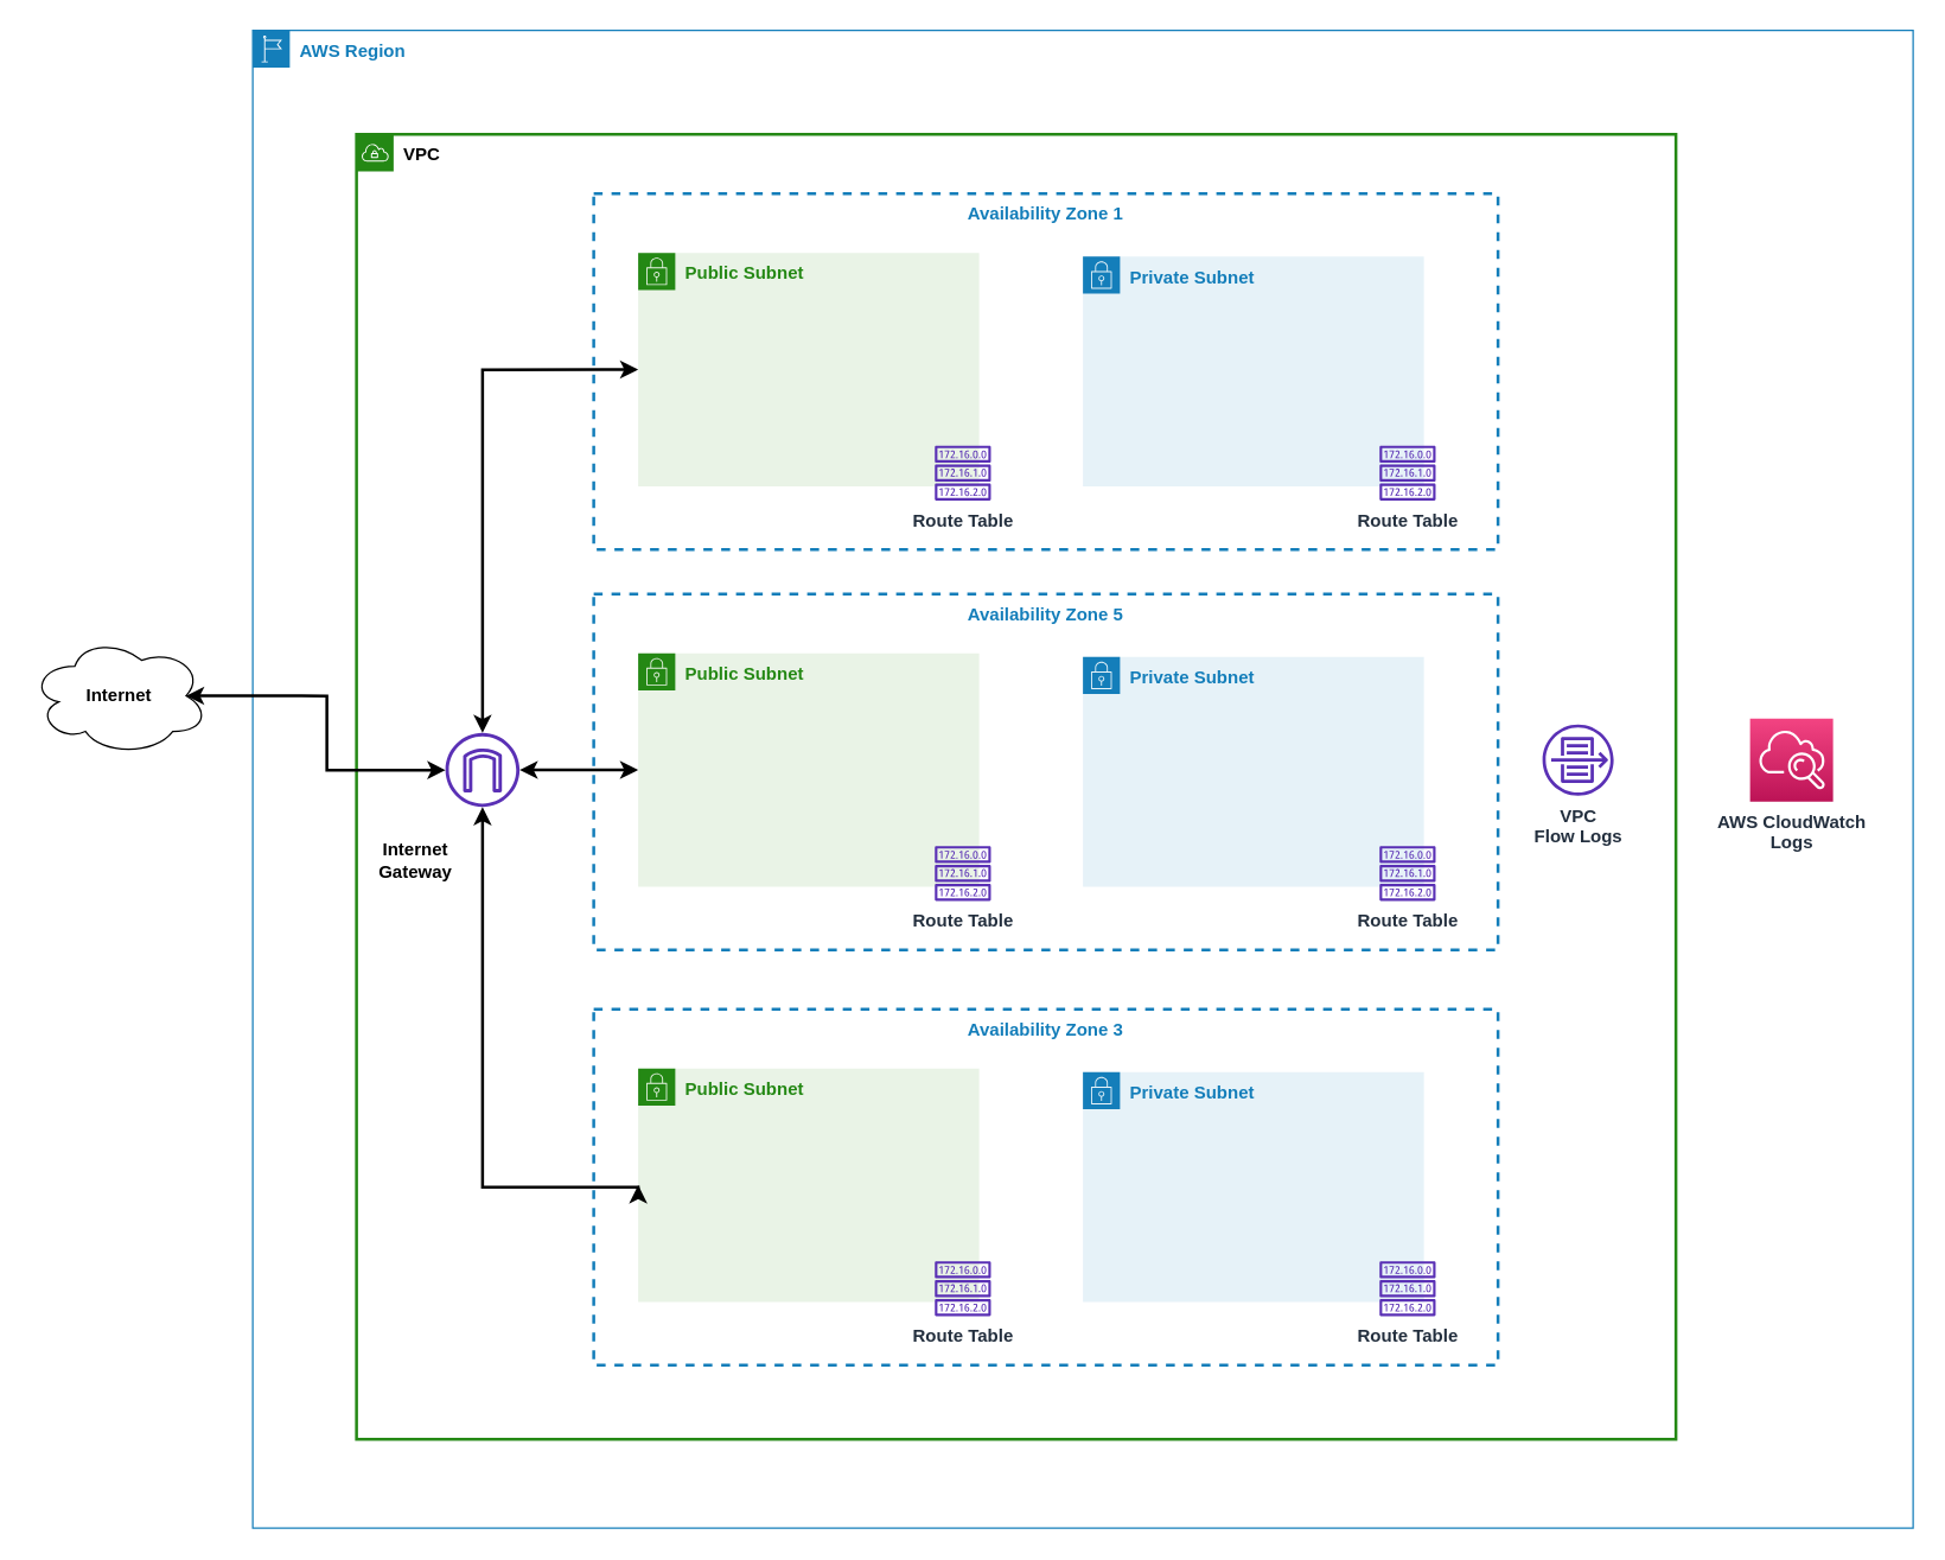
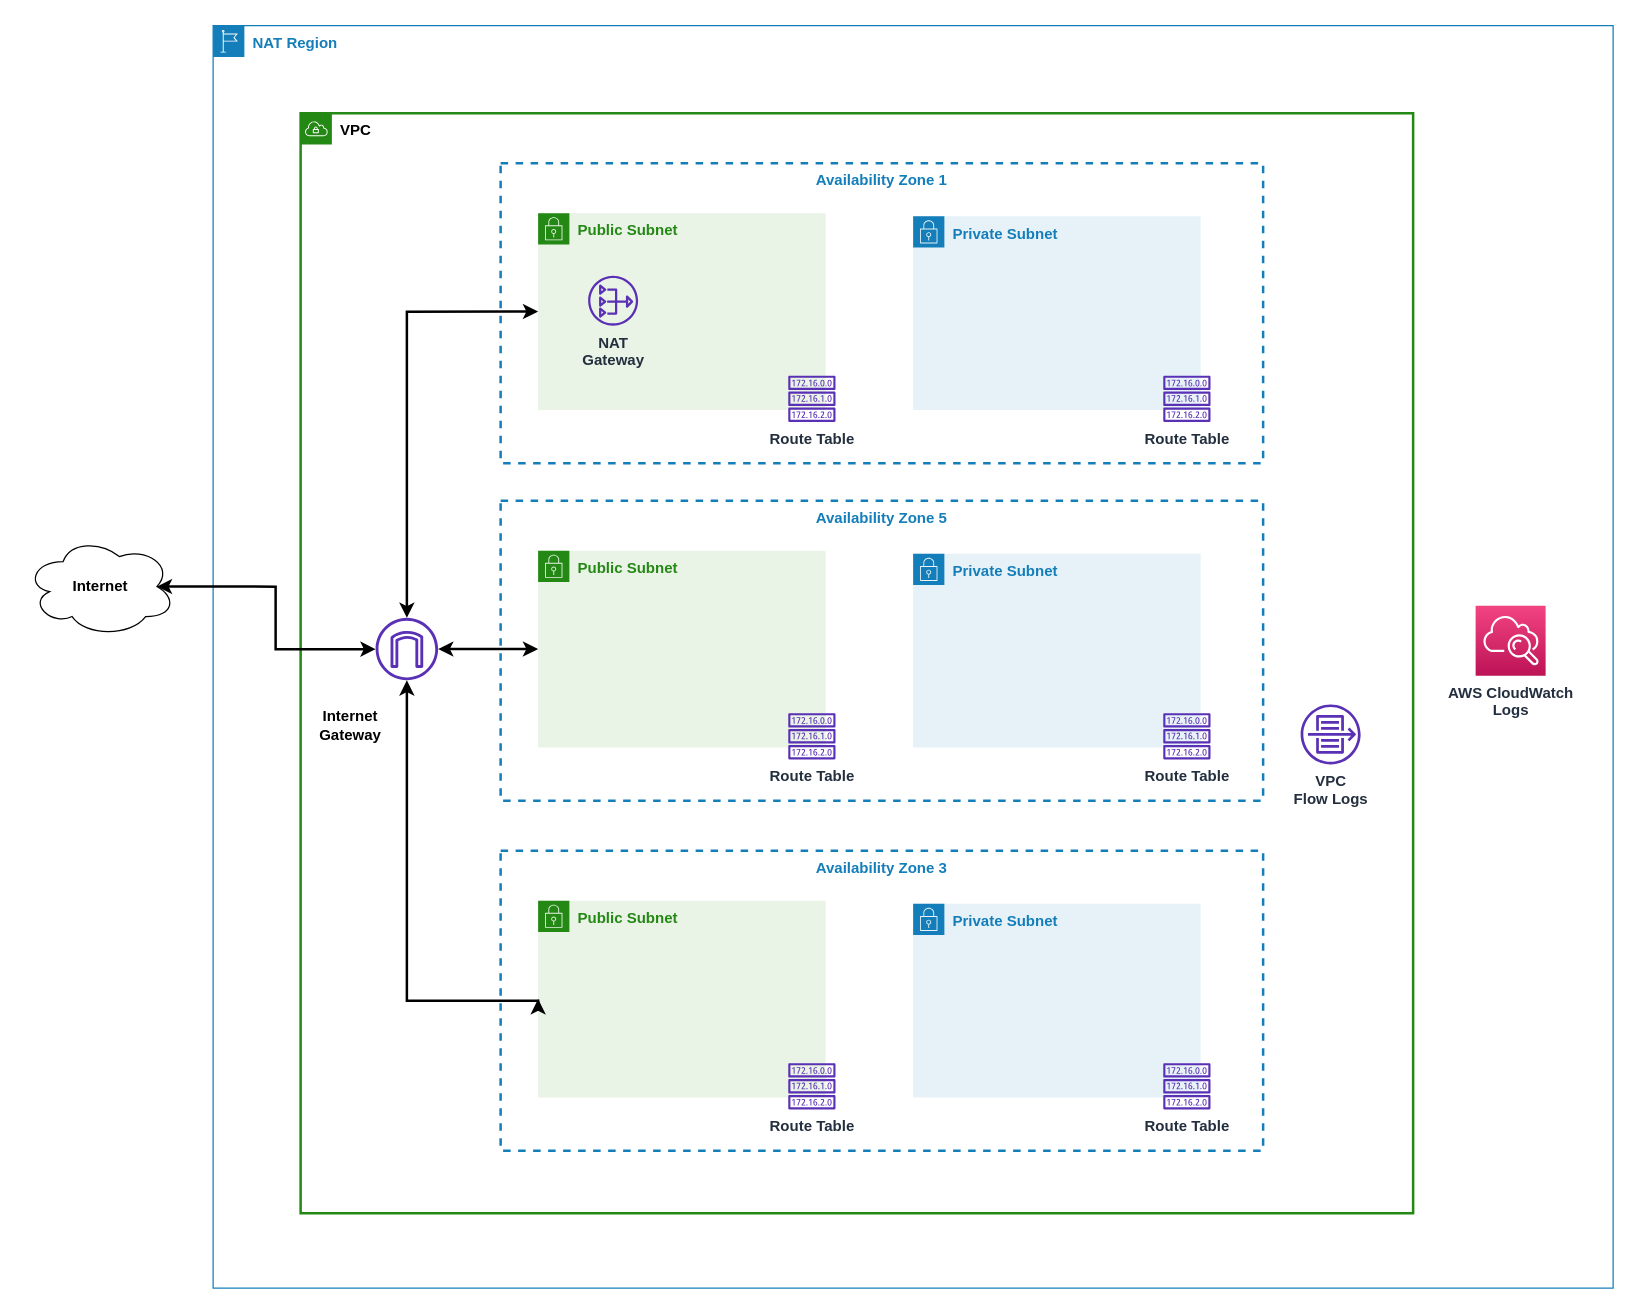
  <mxCell id="0" />
  <mxCell id="1" parent="0" />
- <mxCell id="2" value="AWS Region" style="points=[[0,0],[0.25,0],[0.5,0],[0.75,0],[1,0],[1,0.25],[1,0.5],[1,0.75],[1,1],[0.75,1],[0.5,1],[0.25,1],[0,1],[0,0.75],[0,0.5],[0,0.25]];outlineConnect=0;gradientColor=none;html=1;whiteSpace=wrap;fontSize=12;fontStyle=1;shape=mxgraph.aws4.group;grIcon=mxgraph.aws4.group_region;strokeColor=#147EBA;fillColor=#ffffff;verticalAlign=top;align=left;spacingLeft=30;fontColor=#147EBA;dashed=0;" vertex="1" parent="1"><mxGeometry x="170" y="20" width="1120" height="1010" as="geometry" /></mxCell>
+ <mxCell id="2" value="NAT Region" style="points=[[0,0],[0.25,0],[0.5,0],[0.75,0],[1,0],[1,0.25],[1,0.5],[1,0.75],[1,1],[0.75,1],[0.5,1],[0.25,1],[0,1],[0,0.75],[0,0.5],[0,0.25]];outlineConnect=0;gradientColor=none;html=1;whiteSpace=wrap;fontSize=12;fontStyle=1;shape=mxgraph.aws4.group;grIcon=mxgraph.aws4.group_region;strokeColor=#147EBA;fillColor=#ffffff;verticalAlign=top;align=left;spacingLeft=30;fontColor=#147EBA;dashed=0;" vertex="1" parent="1"><mxGeometry x="170" y="20" width="1120" height="1010" as="geometry" /></mxCell>
  <mxCell id="3" value="VPC" style="points=[[0,0],[0.25,0],[0.5,0],[0.75,0],[1,0],[1,0.25],[1,0.5],[1,0.75],[1,1],[0.75,1],[0.5,1],[0.25,1],[0,1],[0,0.75],[0,0.5],[0,0.25]];outlineConnect=0;gradientColor=none;html=1;whiteSpace=wrap;fontSize=12;fontStyle=1;shape=mxgraph.aws4.group;grIcon=mxgraph.aws4.group_vpc;strokeColor=#248814;fillColor=none;verticalAlign=top;align=left;spacingLeft=30;fontColor=#000000;dashed=0;strokeWidth=2;" vertex="1" parent="1"><mxGeometry x="240" y="90" width="890" height="880" as="geometry" /></mxCell>
  <mxCell id="4" value="Availability Zone 5" style="fillColor=none;strokeColor=#147EBA;dashed=1;verticalAlign=top;fontStyle=1;fontColor=#147EBA;strokeWidth=2;" vertex="1" parent="1"><mxGeometry x="400" y="400" width="610" height="240" as="geometry" /></mxCell>
  <mxCell id="5" value="Availability Zone 1" style="fillColor=none;strokeColor=#147EBA;dashed=1;verticalAlign=top;fontStyle=1;fontColor=#147EBA;strokeWidth=2;" vertex="1" parent="1"><mxGeometry x="400" y="130" width="610" height="240" as="geometry" /></mxCell>
  <mxCell id="6" value="Public Subnet" style="points=[[0,0],[0.25,0],[0.5,0],[0.75,0],[1,0],[1,0.25],[1,0.5],[1,0.75],[1,1],[0.75,1],[0.5,1],[0.25,1],[0,1],[0,0.75],[0,0.5],[0,0.25]];outlineConnect=0;gradientColor=none;html=1;whiteSpace=wrap;fontSize=12;fontStyle=1;shape=mxgraph.aws4.group;grIcon=mxgraph.aws4.group_security_group;grStroke=0;strokeColor=#248814;fillColor=#E9F3E6;verticalAlign=top;align=left;spacingLeft=30;fontColor=#248814;dashed=0;" vertex="1" parent="1"><mxGeometry x="430" y="170" width="230" height="157.5" as="geometry" /></mxCell>
  <mxCell id="7" value="Private Subnet" style="points=[[0,0],[0.25,0],[0.5,0],[0.75,0],[1,0],[1,0.25],[1,0.5],[1,0.75],[1,1],[0.75,1],[0.5,1],[0.25,1],[0,1],[0,0.75],[0,0.5],[0,0.25]];outlineConnect=0;gradientColor=none;html=1;whiteSpace=wrap;fontSize=12;fontStyle=1;shape=mxgraph.aws4.group;grIcon=mxgraph.aws4.group_security_group;grStroke=0;strokeColor=#147EBA;fillColor=#E6F2F8;verticalAlign=top;align=left;spacingLeft=30;fontColor=#147EBA;dashed=0;" vertex="1" parent="1"><mxGeometry x="730" y="172.5" width="230" height="155" as="geometry" /></mxCell>
- <mxCell id="8" value="VPC&lt;br&gt;Flow Logs" style="outlineConnect=0;fontColor=#232F3E;gradientColor=none;fillColor=#5A30B5;strokeColor=none;dashed=0;verticalLabelPosition=bottom;verticalAlign=top;align=center;html=1;fontSize=12;fontStyle=1;aspect=fixed;pointerEvents=1;shape=mxgraph.aws4.flow_logs;" vertex="1" parent="1"><mxGeometry x="1040" y="488" width="48" height="48" as="geometry" /></mxCell>
+ <mxCell id="8" value="VPC&lt;br&gt;Flow Logs" style="outlineConnect=0;fontColor=#232F3E;gradientColor=none;fillColor=#5A30B5;strokeColor=none;dashed=0;verticalLabelPosition=bottom;verticalAlign=top;align=center;html=1;fontSize=12;fontStyle=1;aspect=fixed;pointerEvents=1;shape=mxgraph.aws4.flow_logs;" vertex="1" parent="1"><mxGeometry x="1040" y="563" width="48" height="48" as="geometry" /></mxCell>
  <mxCell id="9" value="" style="outlineConnect=0;fontColor=#232F3E;gradientColor=none;fillColor=#5A30B5;strokeColor=none;dashed=0;verticalLabelPosition=bottom;verticalAlign=top;align=center;html=1;fontSize=12;fontStyle=1;aspect=fixed;pointerEvents=1;shape=mxgraph.aws4.internet_gateway;" vertex="1" parent="1"><mxGeometry x="300" y="493.75" width="50" height="50" as="geometry" /></mxCell>
+ <mxCell id="10" value="NAT&lt;br&gt;Gateway" style="outlineConnect=0;fontColor=#232F3E;gradientColor=none;fillColor=#5A30B5;strokeColor=none;dashed=0;verticalLabelPosition=bottom;verticalAlign=top;align=center;html=1;fontSize=12;fontStyle=1;aspect=fixed;pointerEvents=1;shape=mxgraph.aws4.nat_gateway;" vertex="1" parent="1"><mxGeometry x="470" y="220" width="40" height="40" as="geometry" /></mxCell>
  <mxCell id="11" value="Route Table" style="outlineConnect=0;fontColor=#232F3E;gradientColor=none;fillColor=#5A30B5;strokeColor=none;dashed=0;verticalLabelPosition=bottom;verticalAlign=top;align=center;html=1;fontSize=12;fontStyle=1;aspect=fixed;pointerEvents=1;shape=mxgraph.aws4.route_table;" vertex="1" parent="1"><mxGeometry x="630" y="300" width="38" height="37.03" as="geometry" /></mxCell>
  <mxCell id="12" value="Route Table" style="outlineConnect=0;fontColor=#232F3E;gradientColor=none;fillColor=#5A30B5;strokeColor=none;dashed=0;verticalLabelPosition=bottom;verticalAlign=top;align=center;html=1;fontSize=12;fontStyle=1;aspect=fixed;pointerEvents=1;shape=mxgraph.aws4.route_table;" vertex="1" parent="1"><mxGeometry x="930" y="300" width="38" height="37.03" as="geometry" /></mxCell>
  <mxCell id="13" style="edgeStyle=orthogonalEdgeStyle;rounded=0;orthogonalLoop=1;jettySize=auto;html=1;startArrow=classic;startFill=1;strokeWidth=2;exitX=0.875;exitY=0.5;exitDx=0;exitDy=0;exitPerimeter=0;" edge="1" parent="1" target="9" source="28"><mxGeometry relative="1" as="geometry"><mxPoint x="-56" y="519" as="sourcePoint" /><mxPoint x="330" y="444" as="targetPoint" /><Array as="points" /></mxGeometry></mxCell>
  <mxCell id="14" value="Public Subnet" style="points=[[0,0],[0.25,0],[0.5,0],[0.75,0],[1,0],[1,0.25],[1,0.5],[1,0.75],[1,1],[0.75,1],[0.5,1],[0.25,1],[0,1],[0,0.75],[0,0.5],[0,0.25]];outlineConnect=0;gradientColor=none;html=1;whiteSpace=wrap;fontSize=12;fontStyle=1;shape=mxgraph.aws4.group;grIcon=mxgraph.aws4.group_security_group;grStroke=0;strokeColor=#248814;fillColor=#E9F3E6;verticalAlign=top;align=left;spacingLeft=30;fontColor=#248814;dashed=0;" vertex="1" parent="1"><mxGeometry x="430" y="440" width="230" height="157.5" as="geometry" /></mxCell>
  <mxCell id="15" value="Private Subnet" style="points=[[0,0],[0.25,0],[0.5,0],[0.75,0],[1,0],[1,0.25],[1,0.5],[1,0.75],[1,1],[0.75,1],[0.5,1],[0.25,1],[0,1],[0,0.75],[0,0.5],[0,0.25]];outlineConnect=0;gradientColor=none;html=1;whiteSpace=wrap;fontSize=12;fontStyle=1;shape=mxgraph.aws4.group;grIcon=mxgraph.aws4.group_security_group;grStroke=0;strokeColor=#147EBA;fillColor=#E6F2F8;verticalAlign=top;align=left;spacingLeft=30;fontColor=#147EBA;dashed=0;" vertex="1" parent="1"><mxGeometry x="730" y="442.5" width="230" height="155" as="geometry" /></mxCell>
  <mxCell id="16" value="Route Table" style="outlineConnect=0;fontColor=#232F3E;gradientColor=none;fillColor=#5A30B5;strokeColor=none;dashed=0;verticalLabelPosition=bottom;verticalAlign=top;align=center;html=1;fontSize=12;fontStyle=1;aspect=fixed;pointerEvents=1;shape=mxgraph.aws4.route_table;" vertex="1" parent="1"><mxGeometry x="630" y="570" width="38" height="37.03" as="geometry" /></mxCell>
  <mxCell id="17" value="Route Table" style="outlineConnect=0;fontColor=#232F3E;gradientColor=none;fillColor=#5A30B5;strokeColor=none;dashed=0;verticalLabelPosition=bottom;verticalAlign=top;align=center;html=1;fontSize=12;fontStyle=1;aspect=fixed;pointerEvents=1;shape=mxgraph.aws4.route_table;" vertex="1" parent="1"><mxGeometry x="930" y="570" width="38" height="37.03" as="geometry" /></mxCell>
  <mxCell id="18" value="AWS CloudWatch&lt;br&gt;Logs" style="outlineConnect=0;fontColor=#232F3E;gradientColor=#F34482;gradientDirection=north;fillColor=#BC1356;strokeColor=#ffffff;dashed=0;verticalLabelPosition=bottom;verticalAlign=top;align=center;html=1;fontSize=12;fontStyle=1;aspect=fixed;shape=mxgraph.aws4.resourceIcon;resIcon=mxgraph.aws4.cloudwatch;" vertex="1" parent="1"><mxGeometry x="1180" y="484" width="56" height="56" as="geometry" /></mxCell>
  <mxCell id="19" style="edgeStyle=orthogonalEdgeStyle;rounded=0;orthogonalLoop=1;jettySize=auto;html=1;startArrow=classic;startFill=1;strokeWidth=2;entryX=0;entryY=0.5;entryDx=0;entryDy=0;" edge="1" parent="1" source="9" target="6"><mxGeometry relative="1" as="geometry"><mxPoint x="74" y="391" as="sourcePoint" /><mxPoint x="320" y="391" as="targetPoint" /><Array as="points"><mxPoint x="325" y="249" /></Array></mxGeometry></mxCell>
  <mxCell id="20" style="edgeStyle=orthogonalEdgeStyle;rounded=0;orthogonalLoop=1;jettySize=auto;html=1;startArrow=classic;startFill=1;strokeWidth=2;entryX=0;entryY=0.5;entryDx=0;entryDy=0;" edge="1" parent="1" source="9" target="14"><mxGeometry relative="1" as="geometry"><mxPoint x="345" y="360" as="sourcePoint" /><mxPoint x="440" y="259" as="targetPoint" /><Array as="points"><mxPoint x="335" y="519" /></Array></mxGeometry></mxCell>
  <mxCell id="21" value="Internet Gateway" style="text;html=1;strokeColor=none;fillColor=none;align=center;verticalAlign=middle;whiteSpace=wrap;rounded=0;fontStyle=1;labelBackgroundColor=#ffffff;" vertex="1" parent="1"><mxGeometry x="260" y="570" width="40" height="20" as="geometry" /></mxCell>
  <mxCell id="22" value="Availability Zone 3" style="fillColor=none;strokeColor=#147EBA;dashed=1;verticalAlign=top;fontStyle=1;fontColor=#147EBA;strokeWidth=2;" vertex="1" parent="1"><mxGeometry x="400" y="680" width="610" height="240" as="geometry" /></mxCell>
  <mxCell id="23" value="Public Subnet" style="points=[[0,0],[0.25,0],[0.5,0],[0.75,0],[1,0],[1,0.25],[1,0.5],[1,0.75],[1,1],[0.75,1],[0.5,1],[0.25,1],[0,1],[0,0.75],[0,0.5],[0,0.25]];outlineConnect=0;gradientColor=none;html=1;whiteSpace=wrap;fontSize=12;fontStyle=1;shape=mxgraph.aws4.group;grIcon=mxgraph.aws4.group_security_group;grStroke=0;strokeColor=#248814;fillColor=#E9F3E6;verticalAlign=top;align=left;spacingLeft=30;fontColor=#248814;dashed=0;" vertex="1" parent="1"><mxGeometry x="430" y="720" width="230" height="157.5" as="geometry" /></mxCell>
  <mxCell id="24" value="Private Subnet" style="points=[[0,0],[0.25,0],[0.5,0],[0.75,0],[1,0],[1,0.25],[1,0.5],[1,0.75],[1,1],[0.75,1],[0.5,1],[0.25,1],[0,1],[0,0.75],[0,0.5],[0,0.25]];outlineConnect=0;gradientColor=none;html=1;whiteSpace=wrap;fontSize=12;fontStyle=1;shape=mxgraph.aws4.group;grIcon=mxgraph.aws4.group_security_group;grStroke=0;strokeColor=#147EBA;fillColor=#E6F2F8;verticalAlign=top;align=left;spacingLeft=30;fontColor=#147EBA;dashed=0;" vertex="1" parent="1"><mxGeometry x="730" y="722.5" width="230" height="155" as="geometry" /></mxCell>
  <mxCell id="25" value="Route Table" style="outlineConnect=0;fontColor=#232F3E;gradientColor=none;fillColor=#5A30B5;strokeColor=none;dashed=0;verticalLabelPosition=bottom;verticalAlign=top;align=center;html=1;fontSize=12;fontStyle=1;aspect=fixed;pointerEvents=1;shape=mxgraph.aws4.route_table;" vertex="1" parent="1"><mxGeometry x="630" y="850" width="38" height="37.03" as="geometry" /></mxCell>
  <mxCell id="26" value="Route Table" style="outlineConnect=0;fontColor=#232F3E;gradientColor=none;fillColor=#5A30B5;strokeColor=none;dashed=0;verticalLabelPosition=bottom;verticalAlign=top;align=center;html=1;fontSize=12;fontStyle=1;aspect=fixed;pointerEvents=1;shape=mxgraph.aws4.route_table;" vertex="1" parent="1"><mxGeometry x="930" y="850" width="38" height="37.03" as="geometry" /></mxCell>
  <mxCell id="27" style="edgeStyle=orthogonalEdgeStyle;rounded=0;orthogonalLoop=1;jettySize=auto;html=1;startArrow=classic;startFill=1;strokeWidth=2;entryX=0;entryY=0.5;entryDx=0;entryDy=0;" edge="1" parent="1" source="9" target="23"><mxGeometry relative="1" as="geometry"><mxPoint x="346" y="503.75" as="sourcePoint" /><mxPoint x="440" y="258" as="targetPoint" /><Array as="points"><mxPoint x="325" y="800" /></Array></mxGeometry></mxCell>
  <mxCell id="28" value="Internet" style="ellipse;shape=cloud;whiteSpace=wrap;html=1;strokeWidth=1;fillColor=#ffffff;fontStyle=1" vertex="1" parent="1"><mxGeometry x="20" y="428.75" width="120" height="80" as="geometry" /></mxCell>
